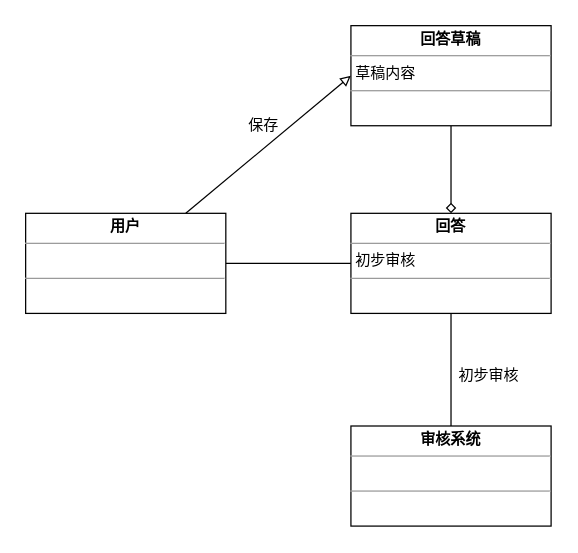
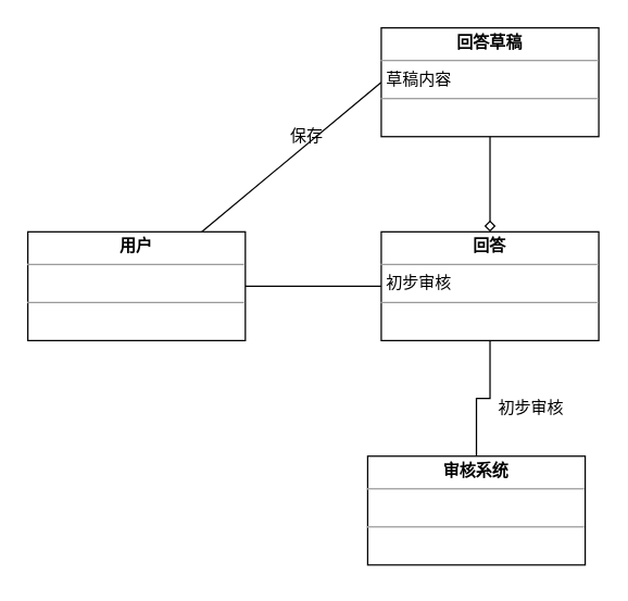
  <mxCell id="0" />
  <mxCell id="1" parent="0" />
  <mxCell id="2" style="edgeStyle=orthogonalEdgeStyle;rounded=0;orthogonalLoop=1;jettySize=auto;html=1;entryX=0.5;entryY=1;entryDx=0;entryDy=0;endArrow=none;endFill=0;startArrow=diamond;startFill=0;" edge="1" parent="1" source="3" target="7"><mxGeometry relative="1" as="geometry" /></mxCell>
  <mxCell id="3" value="&lt;p style=&quot;margin: 0px ; margin-top: 4px ; text-align: center&quot;&gt;&lt;b&gt;回答&lt;/b&gt;&lt;/p&gt;&lt;hr size=&quot;1&quot;&gt;&lt;p style=&quot;margin: 0px ; margin-left: 4px&quot;&gt;初步审核&lt;/p&gt;&lt;hr size=&quot;1&quot;&gt;&lt;p style=&quot;margin: 0px ; margin-left: 4px&quot;&gt;&lt;br&gt;&lt;/p&gt;" style="verticalAlign=top;align=left;overflow=fill;fontSize=12;fontFamily=Helvetica;html=1;" vertex="1" parent="1"><mxGeometry x="280" y="170" width="160" height="80" as="geometry" /></mxCell>
  <mxCell id="4" style="edgeStyle=orthogonalEdgeStyle;rounded=0;orthogonalLoop=1;jettySize=auto;html=1;entryX=0;entryY=0.5;entryDx=0;entryDy=0;endArrow=none;endFill=0;" edge="1" parent="1" source="6" target="3"><mxGeometry relative="1" as="geometry" /></mxCell>
- <mxCell id="5" style="rounded=0;orthogonalLoop=1;jettySize=auto;html=1;entryX=0;entryY=0.5;entryDx=0;entryDy=0;startArrow=none;startFill=0;endArrow=block;endFill=0;" edge="1" parent="1" source="6" target="7"><mxGeometry relative="1" as="geometry" /></mxCell>
+ <mxCell id="5" style="rounded=0;orthogonalLoop=1;jettySize=auto;html=1;entryX=0;entryY=0.5;entryDx=0;entryDy=0;startArrow=none;startFill=0;endArrow=none;endFill=0;" edge="1" parent="1" source="6" target="7"><mxGeometry relative="1" as="geometry" /></mxCell>
  <mxCell id="6" value="&lt;p style=&quot;margin: 0px ; margin-top: 4px ; text-align: center&quot;&gt;&lt;b&gt;用户&lt;/b&gt;&lt;/p&gt;&lt;hr size=&quot;1&quot;&gt;&lt;p style=&quot;margin: 0px ; margin-left: 4px&quot;&gt;&lt;br&gt;&lt;/p&gt;&lt;hr size=&quot;1&quot;&gt;&lt;p style=&quot;margin: 0px ; margin-left: 4px&quot;&gt;&lt;br&gt;&lt;/p&gt;" style="verticalAlign=top;align=left;overflow=fill;fontSize=12;fontFamily=Helvetica;html=1;" vertex="1" parent="1"><mxGeometry x="20" y="170" width="160" height="80" as="geometry" /></mxCell>
  <mxCell id="7" value="&lt;p style=&quot;margin: 0px ; margin-top: 4px ; text-align: center&quot;&gt;&lt;b&gt;回答草稿&lt;/b&gt;&lt;/p&gt;&lt;hr size=&quot;1&quot;&gt;&lt;p style=&quot;margin: 0px ; margin-left: 4px&quot;&gt;草稿内容&lt;/p&gt;&lt;hr size=&quot;1&quot;&gt;&lt;p style=&quot;margin: 0px ; margin-left: 4px&quot;&gt;&lt;br&gt;&lt;/p&gt;" style="verticalAlign=top;align=left;overflow=fill;fontSize=12;fontFamily=Helvetica;html=1;" vertex="1" parent="1"><mxGeometry x="280" y="20" width="160" height="80" as="geometry" /></mxCell>
  <mxCell id="8" style="edgeStyle=orthogonalEdgeStyle;rounded=0;orthogonalLoop=1;jettySize=auto;html=1;entryX=0.5;entryY=1;entryDx=0;entryDy=0;startArrow=none;startFill=0;endArrow=none;endFill=0;" edge="1" parent="1" source="9" target="3"><mxGeometry relative="1" as="geometry" /></mxCell>
- <mxCell id="9" value="&lt;p style=&quot;margin: 0px ; margin-top: 4px ; text-align: center&quot;&gt;&lt;b&gt;审核系统&lt;/b&gt;&lt;/p&gt;&lt;hr size=&quot;1&quot;&gt;&lt;p style=&quot;margin: 0px ; margin-left: 4px&quot;&gt;&lt;br&gt;&lt;/p&gt;&lt;hr size=&quot;1&quot;&gt;&lt;p style=&quot;margin: 0px ; margin-left: 4px&quot;&gt;&lt;br&gt;&lt;/p&gt;" style="verticalAlign=top;align=left;overflow=fill;fontSize=12;fontFamily=Helvetica;html=1;" vertex="1" parent="1"><mxGeometry x="280" y="340" width="160" height="80" as="geometry" /></mxCell>
+ <mxCell id="9" value="&lt;p style=&quot;margin: 0px ; margin-top: 4px ; text-align: center&quot;&gt;&lt;b&gt;审核系统&lt;/b&gt;&lt;/p&gt;&lt;hr size=&quot;1&quot;&gt;&lt;p style=&quot;margin: 0px ; margin-left: 4px&quot;&gt;&lt;br&gt;&lt;/p&gt;&lt;hr size=&quot;1&quot;&gt;&lt;p style=&quot;margin: 0px ; margin-left: 4px&quot;&gt;&lt;br&gt;&lt;/p&gt;" style="verticalAlign=top;align=left;overflow=fill;fontSize=12;fontFamily=Helvetica;html=1;" vertex="1" parent="1"><mxGeometry x="270" y="335" width="160" height="80" as="geometry" /></mxCell>
  <mxCell id="10" value="初步审核" style="text;html=1;align=center;verticalAlign=middle;resizable=0;points=[];autosize=1;" vertex="1" parent="1"><mxGeometry x="360" y="290" width="60" height="20" as="geometry" /></mxCell>
- <mxCell id="11" value="保存" style="text;html=1;align=center;verticalAlign=middle;resizable=0;points=[];autosize=1;" vertex="1" parent="1"><mxGeometry x="190" y="90" width="40" height="20" as="geometry" /></mxCell>
+ <mxCell id="11" value="保存" style="text;html=1;align=center;verticalAlign=middle;resizable=0;points=[];autosize=1;" vertex="1" parent="1"><mxGeometry x="205" y="90" width="40" height="20" as="geometry" /></mxCell>
